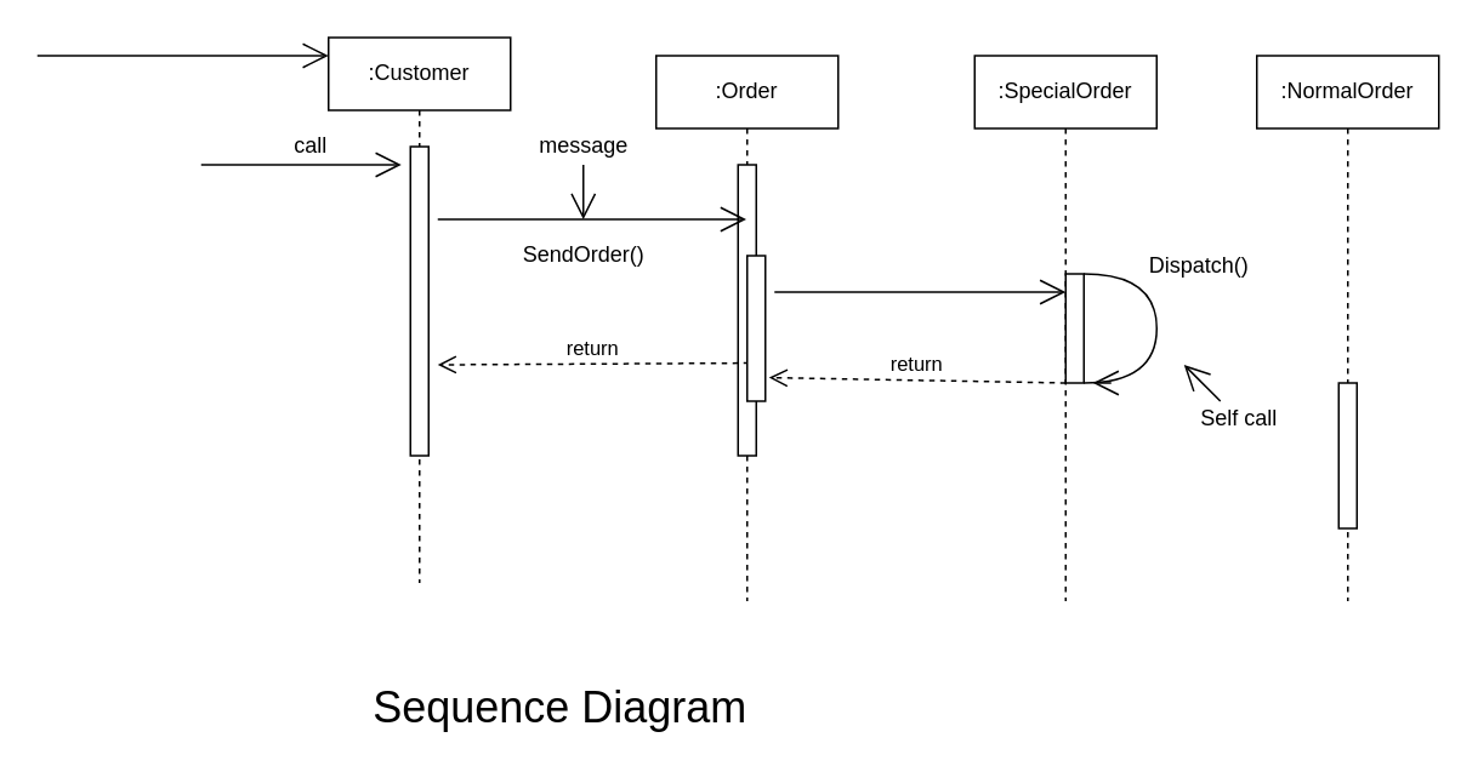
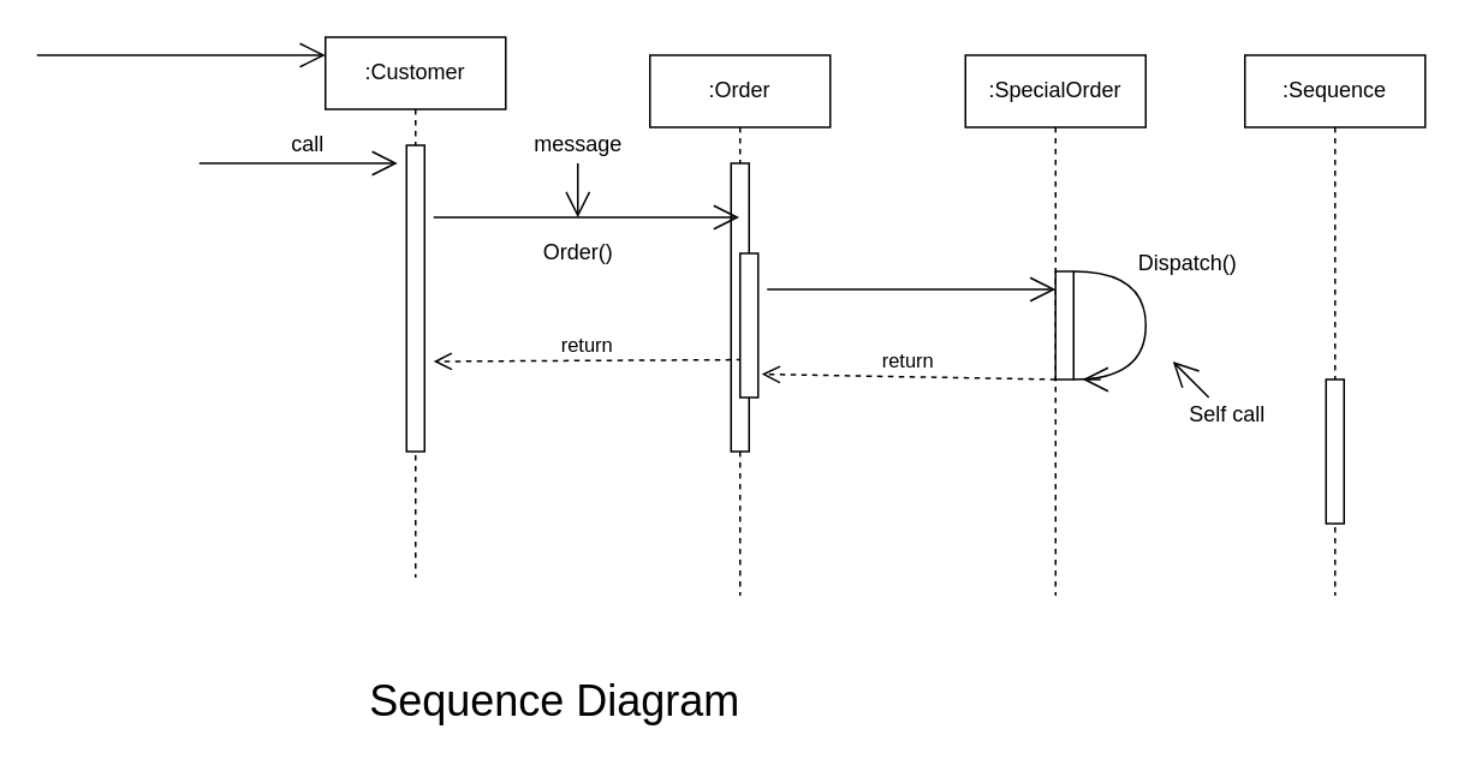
  <mxCell id="0" />
  <mxCell id="1" parent="0" />
  <mxCell id="2" value=":Customer" style="shape=umlLifeline;perimeter=lifelinePerimeter;whiteSpace=wrap;html=1;container=1;collapsible=0;recursiveResize=0;outlineConnect=0;" parent="1" vertex="1"><mxGeometry x="180" y="20" width="100" height="300" as="geometry" /></mxCell>
  <mxCell id="3" value="" style="html=1;points=[];perimeter=orthogonalPerimeter;" parent="2" vertex="1"><mxGeometry x="45" y="60" width="10" height="170" as="geometry" /></mxCell>
  <mxCell id="4" value=":Order" style="shape=umlLifeline;perimeter=lifelinePerimeter;whiteSpace=wrap;html=1;container=1;collapsible=0;recursiveResize=0;outlineConnect=0;" parent="1" vertex="1"><mxGeometry x="360" y="30" width="100" height="300" as="geometry" /></mxCell>
  <mxCell id="5" value="" style="html=1;points=[];perimeter=orthogonalPerimeter;" parent="4" vertex="1"><mxGeometry x="45" y="60" width="10" height="160" as="geometry" /></mxCell>
  <mxCell id="6" value=":SpecialOrder" style="shape=umlLifeline;perimeter=lifelinePerimeter;whiteSpace=wrap;html=1;container=1;collapsible=0;recursiveResize=0;outlineConnect=0;" parent="1" vertex="1"><mxGeometry x="535" y="30" width="100" height="300" as="geometry" /></mxCell>
  <mxCell id="7" value="" style="html=1;points=[];perimeter=orthogonalPerimeter;" parent="6" vertex="1"><mxGeometry x="50" y="120" width="10" height="60" as="geometry" /></mxCell>
- <mxCell id="8" value=":NormalOrder" style="shape=umlLifeline;perimeter=lifelinePerimeter;whiteSpace=wrap;html=1;container=1;collapsible=0;recursiveResize=0;outlineConnect=0;" parent="1" vertex="1"><mxGeometry x="690" y="30" width="100" height="300" as="geometry" /></mxCell>
+ <mxCell id="8" value=":Sequence" style="shape=umlLifeline;perimeter=lifelinePerimeter;whiteSpace=wrap;html=1;container=1;collapsible=0;recursiveResize=0;outlineConnect=0;" parent="1" vertex="1"><mxGeometry x="690" y="30" width="100" height="300" as="geometry" /></mxCell>
  <mxCell id="9" value="" style="html=1;points=[];perimeter=orthogonalPerimeter;" parent="8" vertex="1"><mxGeometry x="45" y="180" width="10" height="80" as="geometry" /></mxCell>
  <mxCell id="10" value="" style="endArrow=open;endFill=1;endSize=12;html=1;" parent="1" edge="1"><mxGeometry width="160" relative="1" as="geometry"><mxPoint x="110" y="90" as="sourcePoint" /><mxPoint x="220" y="90" as="targetPoint" /><Array as="points"><mxPoint x="130" y="90" /></Array></mxGeometry></mxCell>
  <mxCell id="11" value="call" style="text;html=1;align=center;verticalAlign=middle;resizable=0;points=[];autosize=1;" parent="1" vertex="1"><mxGeometry x="155" y="70" width="30" height="20" as="geometry" /></mxCell>
  <mxCell id="12" value="" style="endArrow=open;endFill=1;endSize=12;html=1;" parent="1" target="4" edge="1"><mxGeometry width="160" relative="1" as="geometry"><mxPoint x="240" y="120" as="sourcePoint" /><mxPoint x="400" y="120" as="targetPoint" /><Array as="points"><mxPoint x="310" y="120" /></Array></mxGeometry></mxCell>
  <mxCell id="13" value="message" style="text;html=1;align=center;verticalAlign=middle;resizable=0;points=[];autosize=1;" parent="1" vertex="1"><mxGeometry x="290" y="70" width="60" height="20" as="geometry" /></mxCell>
- <mxCell id="14" value="SendOrder()" style="text;html=1;align=center;verticalAlign=middle;resizable=0;points=[];autosize=1;" parent="1" vertex="1"><mxGeometry x="280" y="130" width="80" height="20" as="geometry" /></mxCell>
+ <mxCell id="14" value="Order()" style="text;html=1;align=center;verticalAlign=middle;resizable=0;points=[];autosize=1;" parent="1" vertex="1"><mxGeometry x="280" y="130" width="80" height="20" as="geometry" /></mxCell>
  <mxCell id="15" value="" style="endArrow=open;endFill=1;endSize=12;html=1;" parent="1" edge="1"><mxGeometry width="160" relative="1" as="geometry"><mxPoint x="320" y="90" as="sourcePoint" /><mxPoint x="320" y="120" as="targetPoint" /></mxGeometry></mxCell>
  <mxCell id="16" value="return" style="html=1;verticalAlign=bottom;endArrow=open;dashed=1;endSize=8;exitX=0.1;exitY=0.738;exitDx=0;exitDy=0;exitPerimeter=0;" parent="1" source="17" edge="1"><mxGeometry relative="1" as="geometry"><mxPoint x="320" y="200" as="sourcePoint" /><mxPoint x="240" y="200" as="targetPoint" /></mxGeometry></mxCell>
  <mxCell id="17" value="" style="html=1;points=[];perimeter=orthogonalPerimeter;" parent="1" vertex="1"><mxGeometry x="410" y="140" width="10" height="80" as="geometry" /></mxCell>
  <mxCell id="18" value="" style="endArrow=open;endFill=1;endSize=12;html=1;" parent="1" edge="1"><mxGeometry width="160" relative="1" as="geometry"><mxPoint x="425" y="160" as="sourcePoint" /><mxPoint x="585" y="160" as="targetPoint" /><Array as="points" /></mxGeometry></mxCell>
  <mxCell id="19" value="return" style="html=1;verticalAlign=bottom;endArrow=open;dashed=1;endSize=8;entryX=1.2;entryY=0.838;entryDx=0;entryDy=0;entryPerimeter=0;" parent="1" target="17" edge="1"><mxGeometry relative="1" as="geometry"><mxPoint x="585" y="210" as="sourcePoint" /><mxPoint x="420" y="200" as="targetPoint" /></mxGeometry></mxCell>
  <mxCell id="20" value="" style="shape=requiredInterface;html=1;verticalLabelPosition=bottom;" parent="1" vertex="1"><mxGeometry x="595" y="150" width="40" height="60" as="geometry" /></mxCell>
  <mxCell id="21" value="Dispatch()" style="text;html=1;align=center;verticalAlign=middle;resizable=0;points=[];autosize=1;" parent="1" vertex="1"><mxGeometry x="623" y="136" width="70" height="20" as="geometry" /></mxCell>
  <mxCell id="22" value="" style="endArrow=open;endFill=1;endSize=12;html=1;" parent="1" edge="1"><mxGeometry width="160" relative="1" as="geometry"><mxPoint x="670" y="220" as="sourcePoint" /><mxPoint x="650" y="200" as="targetPoint" /></mxGeometry></mxCell>
  <mxCell id="23" value="Self call&lt;br&gt;" style="text;html=1;align=center;verticalAlign=middle;resizable=0;points=[];autosize=1;" parent="1" vertex="1"><mxGeometry x="650" y="220" width="60" height="20" as="geometry" /></mxCell>
  <mxCell id="24" value="" style="endArrow=open;endFill=1;endSize=12;html=1;" parent="1" edge="1"><mxGeometry width="160" relative="1" as="geometry"><mxPoint x="20" y="30" as="sourcePoint" /><mxPoint x="180" y="30" as="targetPoint" /></mxGeometry></mxCell>
  <mxCell id="25" value="&lt;font style=&quot;font-size: 24px&quot;&gt;Sequence Diagram&lt;/font&gt;" style="text;html=1;align=center;verticalAlign=middle;resizable=0;points=[];autosize=1;" parent="1" vertex="1"><mxGeometry x="197" y="379" width="220" height="20" as="geometry" /></mxCell>
  <mxCell id="26" value="" style="endArrow=open;endFill=1;endSize=12;html=1;" edge="1" parent="1"><mxGeometry width="160" relative="1" as="geometry"><mxPoint x="610" y="210" as="sourcePoint" /><mxPoint x="600" y="210" as="targetPoint" /><Array as="points"><mxPoint x="600" y="210" /></Array></mxGeometry></mxCell>
